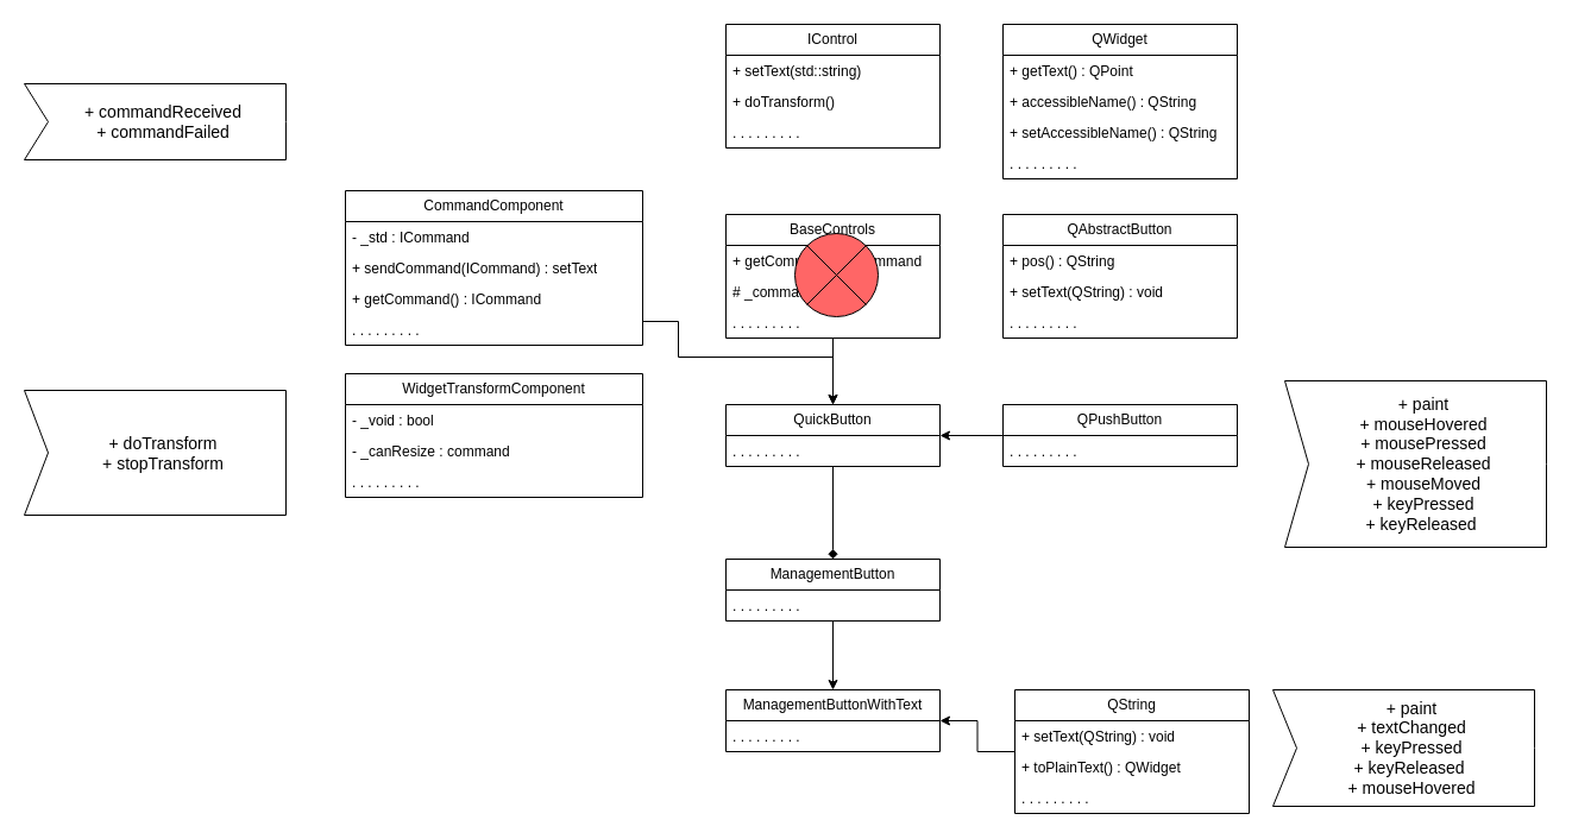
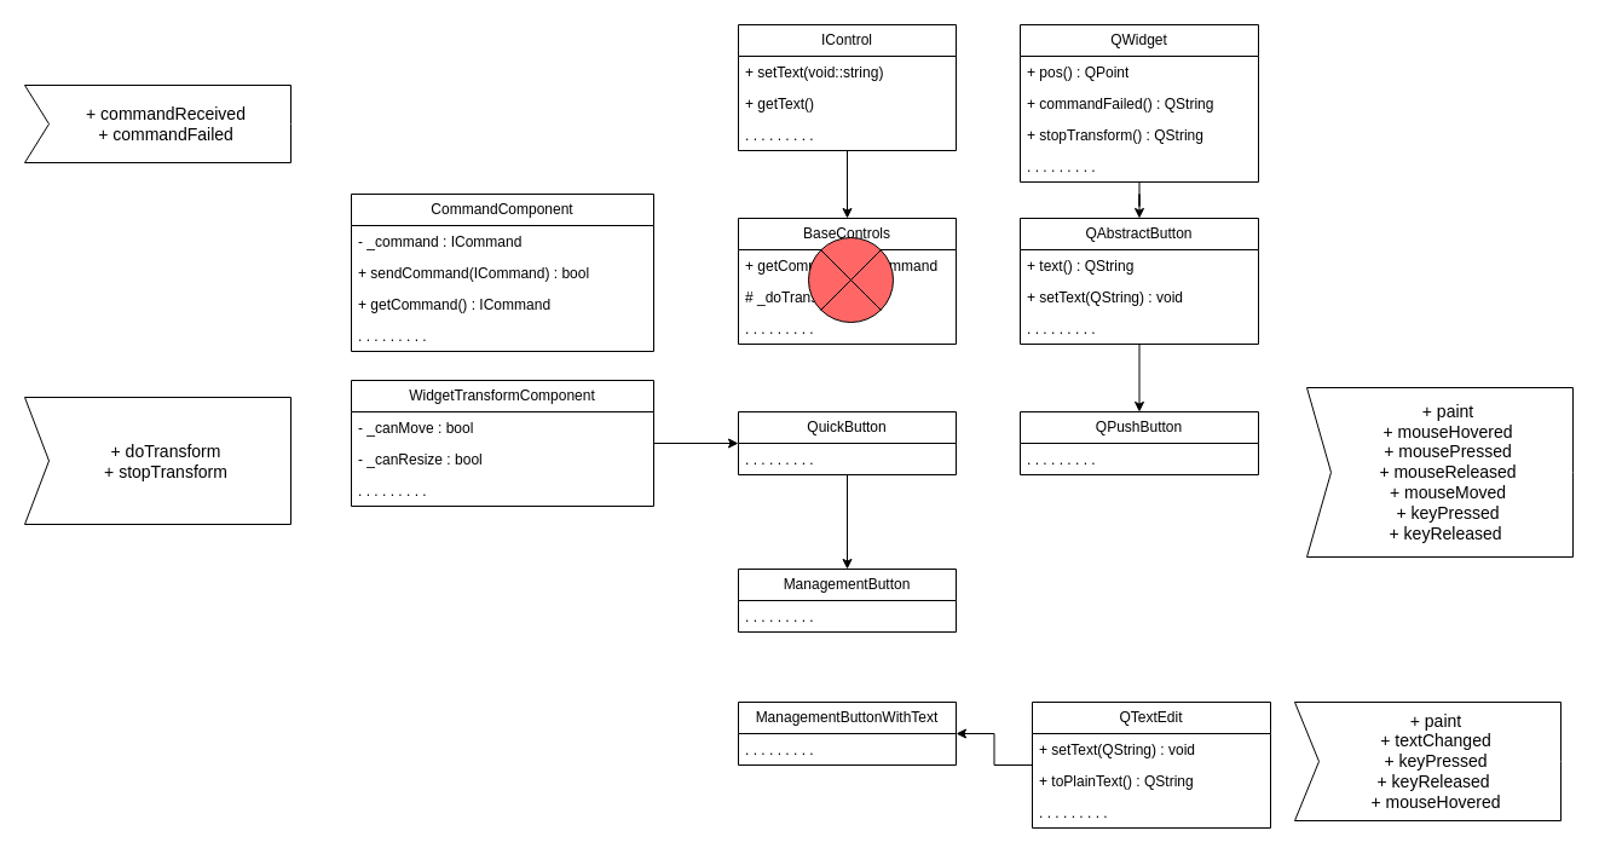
  <mxCell id="0" />
  <mxCell id="1" parent="0" />
+ <mxCell id="2" style="edgeStyle=orthogonalEdgeStyle;rounded=0;orthogonalLoop=1;jettySize=auto;html=1;" edge="1" parent="1" source="3" target="8"><mxGeometry relative="1" as="geometry" /></mxCell>
  <mxCell id="3" value="IControl" style="swimlane;fontStyle=0;childLayout=stackLayout;horizontal=1;startSize=26;fillColor=none;horizontalStack=0;resizeParent=1;resizeParentMax=0;resizeLast=0;collapsible=1;marginBottom=0;whiteSpace=wrap;html=1;" vertex="1" parent="1"><mxGeometry x="610" y="20" width="180" height="104" as="geometry" /></mxCell>
- <mxCell id="4" value="+ setText(std::string)" style="text;strokeColor=none;fillColor=none;align=left;verticalAlign=top;spacingLeft=4;spacingRight=4;overflow=hidden;rotatable=0;points=[[0,0.5],[1,0.5]];portConstraint=eastwest;whiteSpace=wrap;html=1;" vertex="1" parent="3"><mxGeometry y="26" width="180" height="26" as="geometry" /></mxCell>
- <mxCell id="5" value="+ doTransform()" style="text;strokeColor=none;fillColor=none;align=left;verticalAlign=top;spacingLeft=4;spacingRight=4;overflow=hidden;rotatable=0;points=[[0,0.5],[1,0.5]];portConstraint=eastwest;whiteSpace=wrap;html=1;" vertex="1" parent="3"><mxGeometry y="52" width="180" height="26" as="geometry" /></mxCell>
+ <mxCell id="4" value="+ setText(void::string)" style="text;strokeColor=none;fillColor=none;align=left;verticalAlign=top;spacingLeft=4;spacingRight=4;overflow=hidden;rotatable=0;points=[[0,0.5],[1,0.5]];portConstraint=eastwest;whiteSpace=wrap;html=1;" vertex="1" parent="3"><mxGeometry y="26" width="180" height="26" as="geometry" /></mxCell>
+ <mxCell id="5" value="+ getText()" style="text;strokeColor=none;fillColor=none;align=left;verticalAlign=top;spacingLeft=4;spacingRight=4;overflow=hidden;rotatable=0;points=[[0,0.5],[1,0.5]];portConstraint=eastwest;whiteSpace=wrap;html=1;" vertex="1" parent="3"><mxGeometry y="52" width="180" height="26" as="geometry" /></mxCell>
  <mxCell id="6" value=". . . . . . . . ." style="text;strokeColor=none;fillColor=none;align=left;verticalAlign=top;spacingLeft=4;spacingRight=4;overflow=hidden;rotatable=0;points=[[0,0.5],[1,0.5]];portConstraint=eastwest;whiteSpace=wrap;html=1;" vertex="1" parent="3"><mxGeometry y="78" width="180" height="26" as="geometry" /></mxCell>
- <mxCell id="7" style="edgeStyle=orthogonalEdgeStyle;rounded=0;orthogonalLoop=1;jettySize=auto;html=1;" edge="1" parent="1" source="8" target="13"><mxGeometry relative="1" as="geometry" /></mxCell>
  <mxCell id="8" value="BaseControls" style="swimlane;fontStyle=0;childLayout=stackLayout;horizontal=1;startSize=26;fillColor=none;horizontalStack=0;resizeParent=1;resizeParentMax=0;resizeLast=0;collapsible=1;marginBottom=0;whiteSpace=wrap;html=1;" vertex="1" parent="1"><mxGeometry x="610" y="180" width="180" height="104" as="geometry" /></mxCell>
  <mxCell id="9" value="+ getCommand() : ICommand" style="text;strokeColor=none;fillColor=none;align=left;verticalAlign=top;spacingLeft=4;spacingRight=4;overflow=hidden;rotatable=0;points=[[0,0.5],[1,0.5]];portConstraint=eastwest;whiteSpace=wrap;html=1;" vertex="1" parent="8"><mxGeometry y="26" width="180" height="26" as="geometry" /></mxCell>
- <mxCell id="10" value="# _command" style="text;strokeColor=none;fillColor=none;align=left;verticalAlign=top;spacingLeft=4;spacingRight=4;overflow=hidden;rotatable=0;points=[[0,0.5],[1,0.5]];portConstraint=eastwest;whiteSpace=wrap;html=1;" vertex="1" parent="8"><mxGeometry y="52" width="180" height="26" as="geometry" /></mxCell>
+ <mxCell id="10" value="# _doTransform" style="text;strokeColor=none;fillColor=none;align=left;verticalAlign=top;spacingLeft=4;spacingRight=4;overflow=hidden;rotatable=0;points=[[0,0.5],[1,0.5]];portConstraint=eastwest;whiteSpace=wrap;html=1;" vertex="1" parent="8"><mxGeometry y="52" width="180" height="26" as="geometry" /></mxCell>
  <mxCell id="11" value=". . . . . . . . ." style="text;strokeColor=none;fillColor=none;align=left;verticalAlign=top;spacingLeft=4;spacingRight=4;overflow=hidden;rotatable=0;points=[[0,0.5],[1,0.5]];portConstraint=eastwest;whiteSpace=wrap;html=1;" vertex="1" parent="8"><mxGeometry y="78" width="180" height="26" as="geometry" /></mxCell>
- <mxCell id="12" style="edgeStyle=orthogonalEdgeStyle;rounded=0;orthogonalLoop=1;jettySize=auto;html=1;endArrow=diamond;" edge="1" parent="1" source="13" target="16"><mxGeometry relative="1" as="geometry" /></mxCell>
+ <mxCell id="12" style="edgeStyle=orthogonalEdgeStyle;rounded=0;orthogonalLoop=1;jettySize=auto;html=1;" edge="1" parent="1" source="13" target="16"><mxGeometry relative="1" as="geometry" /></mxCell>
  <mxCell id="13" value="QuickButton" style="swimlane;fontStyle=0;childLayout=stackLayout;horizontal=1;startSize=26;fillColor=none;horizontalStack=0;resizeParent=1;resizeParentMax=0;resizeLast=0;collapsible=1;marginBottom=0;whiteSpace=wrap;html=1;" vertex="1" parent="1"><mxGeometry x="610" y="340" width="180" height="52" as="geometry" /></mxCell>
  <mxCell id="14" value=". . . . . . . . ." style="text;strokeColor=none;fillColor=none;align=left;verticalAlign=top;spacingLeft=4;spacingRight=4;overflow=hidden;rotatable=0;points=[[0,0.5],[1,0.5]];portConstraint=eastwest;whiteSpace=wrap;html=1;" vertex="1" parent="13"><mxGeometry y="26" width="180" height="26" as="geometry" /></mxCell>
- <mxCell id="15" style="edgeStyle=orthogonalEdgeStyle;rounded=0;orthogonalLoop=1;jettySize=auto;html=1;" edge="1" parent="1" source="16" target="37"><mxGeometry relative="1" as="geometry" /></mxCell>
  <mxCell id="16" value="ManagementButton" style="swimlane;fontStyle=0;childLayout=stackLayout;horizontal=1;startSize=26;fillColor=none;horizontalStack=0;resizeParent=1;resizeParentMax=0;resizeLast=0;collapsible=1;marginBottom=0;whiteSpace=wrap;html=1;" vertex="1" parent="1"><mxGeometry x="610" y="470" width="180" height="52" as="geometry" /></mxCell>
  <mxCell id="17" value=". . . . . . . . ." style="text;strokeColor=none;fillColor=none;align=left;verticalAlign=top;spacingLeft=4;spacingRight=4;overflow=hidden;rotatable=0;points=[[0,0.5],[1,0.5]];portConstraint=eastwest;whiteSpace=wrap;html=1;" vertex="1" parent="16"><mxGeometry y="26" width="180" height="26" as="geometry" /></mxCell>
- <mxCell id="18" style="edgeStyle=orthogonalEdgeStyle;rounded=0;orthogonalLoop=1;jettySize=auto;html=1;" edge="1" parent="1" source="19" target="13"><mxGeometry relative="1" as="geometry" /></mxCell>
  <mxCell id="19" value="QPushButton" style="swimlane;fontStyle=0;childLayout=stackLayout;horizontal=1;startSize=26;fillColor=none;horizontalStack=0;resizeParent=1;resizeParentMax=0;resizeLast=0;collapsible=1;marginBottom=0;whiteSpace=wrap;html=1;" vertex="1" parent="1"><mxGeometry x="843" y="340" width="197" height="52" as="geometry" /></mxCell>
  <mxCell id="20" value=". . . . . . . . ." style="text;strokeColor=none;fillColor=none;align=left;verticalAlign=top;spacingLeft=4;spacingRight=4;overflow=hidden;rotatable=0;points=[[0,0.5],[1,0.5]];portConstraint=eastwest;whiteSpace=wrap;html=1;" vertex="1" parent="19"><mxGeometry y="26" width="197" height="26" as="geometry" /></mxCell>
+ <mxCell id="21" style="edgeStyle=orthogonalEdgeStyle;rounded=0;orthogonalLoop=1;jettySize=auto;html=1;" edge="1" parent="1" source="22" target="19"><mxGeometry relative="1" as="geometry" /></mxCell>
  <mxCell id="22" value="QAbstractButton" style="swimlane;fontStyle=0;childLayout=stackLayout;horizontal=1;startSize=26;fillColor=none;horizontalStack=0;resizeParent=1;resizeParentMax=0;resizeLast=0;collapsible=1;marginBottom=0;whiteSpace=wrap;html=1;" vertex="1" parent="1"><mxGeometry x="843" y="180" width="197" height="104" as="geometry" /></mxCell>
- <mxCell id="23" value="+ pos() : QString" style="text;strokeColor=none;fillColor=none;align=left;verticalAlign=top;spacingLeft=4;spacingRight=4;overflow=hidden;rotatable=0;points=[[0,0.5],[1,0.5]];portConstraint=eastwest;whiteSpace=wrap;html=1;" vertex="1" parent="22"><mxGeometry y="26" width="197" height="26" as="geometry" /></mxCell>
+ <mxCell id="23" value="+ text() : QString" style="text;strokeColor=none;fillColor=none;align=left;verticalAlign=top;spacingLeft=4;spacingRight=4;overflow=hidden;rotatable=0;points=[[0,0.5],[1,0.5]];portConstraint=eastwest;whiteSpace=wrap;html=1;" vertex="1" parent="22"><mxGeometry y="26" width="197" height="26" as="geometry" /></mxCell>
  <mxCell id="24" value="+ setText(QString) : void" style="text;strokeColor=none;fillColor=none;align=left;verticalAlign=top;spacingLeft=4;spacingRight=4;overflow=hidden;rotatable=0;points=[[0,0.5],[1,0.5]];portConstraint=eastwest;whiteSpace=wrap;html=1;" vertex="1" parent="22"><mxGeometry y="52" width="197" height="26" as="geometry" /></mxCell>
  <mxCell id="25" value=". . . . . . . . ." style="text;strokeColor=none;fillColor=none;align=left;verticalAlign=top;spacingLeft=4;spacingRight=4;overflow=hidden;rotatable=0;points=[[0,0.5],[1,0.5]];portConstraint=eastwest;whiteSpace=wrap;html=1;" vertex="1" parent="22"><mxGeometry y="78" width="197" height="26" as="geometry" /></mxCell>
+ <mxCell id="26" style="edgeStyle=orthogonalEdgeStyle;rounded=0;orthogonalLoop=1;jettySize=auto;html=1;" edge="1" parent="1" source="27" target="22"><mxGeometry relative="1" as="geometry" /></mxCell>
  <mxCell id="27" value="QWidget" style="swimlane;fontStyle=0;childLayout=stackLayout;horizontal=1;startSize=26;fillColor=none;horizontalStack=0;resizeParent=1;resizeParentMax=0;resizeLast=0;collapsible=1;marginBottom=0;whiteSpace=wrap;html=1;" vertex="1" parent="1"><mxGeometry x="843" y="20" width="197" height="130" as="geometry" /></mxCell>
- <mxCell id="28" value="+ getText() : QPoint" style="text;strokeColor=none;fillColor=none;align=left;verticalAlign=top;spacingLeft=4;spacingRight=4;overflow=hidden;rotatable=0;points=[[0,0.5],[1,0.5]];portConstraint=eastwest;whiteSpace=wrap;html=1;" vertex="1" parent="27"><mxGeometry y="26" width="197" height="26" as="geometry" /></mxCell>
- <mxCell id="29" value="+&amp;nbsp;accessibleName() : QString" style="text;strokeColor=none;fillColor=none;align=left;verticalAlign=top;spacingLeft=4;spacingRight=4;overflow=hidden;rotatable=0;points=[[0,0.5],[1,0.5]];portConstraint=eastwest;whiteSpace=wrap;html=1;" vertex="1" parent="27"><mxGeometry y="52" width="197" height="26" as="geometry" /></mxCell>
- <mxCell id="30" value="+ setAccessibleName() : QString" style="text;strokeColor=none;fillColor=none;align=left;verticalAlign=top;spacingLeft=4;spacingRight=4;overflow=hidden;rotatable=0;points=[[0,0.5],[1,0.5]];portConstraint=eastwest;whiteSpace=wrap;html=1;" vertex="1" parent="27"><mxGeometry y="78" width="197" height="26" as="geometry" /></mxCell>
+ <mxCell id="28" value="+ pos() : QPoint" style="text;strokeColor=none;fillColor=none;align=left;verticalAlign=top;spacingLeft=4;spacingRight=4;overflow=hidden;rotatable=0;points=[[0,0.5],[1,0.5]];portConstraint=eastwest;whiteSpace=wrap;html=1;" vertex="1" parent="27"><mxGeometry y="26" width="197" height="26" as="geometry" /></mxCell>
+ <mxCell id="29" value="+&amp;nbsp;commandFailed() : QString" style="text;strokeColor=none;fillColor=none;align=left;verticalAlign=top;spacingLeft=4;spacingRight=4;overflow=hidden;rotatable=0;points=[[0,0.5],[1,0.5]];portConstraint=eastwest;whiteSpace=wrap;html=1;" vertex="1" parent="27"><mxGeometry y="52" width="197" height="26" as="geometry" /></mxCell>
+ <mxCell id="30" value="+ stopTransform() : QString" style="text;strokeColor=none;fillColor=none;align=left;verticalAlign=top;spacingLeft=4;spacingRight=4;overflow=hidden;rotatable=0;points=[[0,0.5],[1,0.5]];portConstraint=eastwest;whiteSpace=wrap;html=1;" vertex="1" parent="27"><mxGeometry y="78" width="197" height="26" as="geometry" /></mxCell>
  <mxCell id="31" value=". . . . . . . . ." style="text;strokeColor=none;fillColor=none;align=left;verticalAlign=top;spacingLeft=4;spacingRight=4;overflow=hidden;rotatable=0;points=[[0,0.5],[1,0.5]];portConstraint=eastwest;whiteSpace=wrap;html=1;" vertex="1" parent="27"><mxGeometry y="104" width="197" height="26" as="geometry" /></mxCell>
+ <mxCell id="32" style="edgeStyle=orthogonalEdgeStyle;rounded=0;orthogonalLoop=1;jettySize=auto;html=1;" edge="1" parent="1" source="33" target="13"><mxGeometry relative="1" as="geometry" /></mxCell>
  <mxCell id="33" value="WidgetTransformComponent" style="swimlane;fontStyle=0;childLayout=stackLayout;horizontal=1;startSize=26;fillColor=none;horizontalStack=0;resizeParent=1;resizeParentMax=0;resizeLast=0;collapsible=1;marginBottom=0;whiteSpace=wrap;html=1;" vertex="1" parent="1"><mxGeometry x="290" y="314" width="250" height="104" as="geometry" /></mxCell>
- <mxCell id="34" value="- _void : bool" style="text;strokeColor=none;fillColor=none;align=left;verticalAlign=top;spacingLeft=4;spacingRight=4;overflow=hidden;rotatable=0;points=[[0,0.5],[1,0.5]];portConstraint=eastwest;whiteSpace=wrap;html=1;" vertex="1" parent="33"><mxGeometry y="26" width="250" height="26" as="geometry" /></mxCell>
- <mxCell id="35" value="- _canResize : command" style="text;strokeColor=none;fillColor=none;align=left;verticalAlign=top;spacingLeft=4;spacingRight=4;overflow=hidden;rotatable=0;points=[[0,0.5],[1,0.5]];portConstraint=eastwest;whiteSpace=wrap;html=1;" vertex="1" parent="33"><mxGeometry y="52" width="250" height="26" as="geometry" /></mxCell>
+ <mxCell id="34" value="- _canMove : bool" style="text;strokeColor=none;fillColor=none;align=left;verticalAlign=top;spacingLeft=4;spacingRight=4;overflow=hidden;rotatable=0;points=[[0,0.5],[1,0.5]];portConstraint=eastwest;whiteSpace=wrap;html=1;" vertex="1" parent="33"><mxGeometry y="26" width="250" height="26" as="geometry" /></mxCell>
+ <mxCell id="35" value="- _canResize : bool" style="text;strokeColor=none;fillColor=none;align=left;verticalAlign=top;spacingLeft=4;spacingRight=4;overflow=hidden;rotatable=0;points=[[0,0.5],[1,0.5]];portConstraint=eastwest;whiteSpace=wrap;html=1;" vertex="1" parent="33"><mxGeometry y="52" width="250" height="26" as="geometry" /></mxCell>
  <mxCell id="36" value=". . . . . . . . ." style="text;strokeColor=none;fillColor=none;align=left;verticalAlign=top;spacingLeft=4;spacingRight=4;overflow=hidden;rotatable=0;points=[[0,0.5],[1,0.5]];portConstraint=eastwest;whiteSpace=wrap;html=1;" vertex="1" parent="33"><mxGeometry y="78" width="250" height="26" as="geometry" /></mxCell>
  <mxCell id="37" value="ManagementButtonWithText" style="swimlane;fontStyle=0;childLayout=stackLayout;horizontal=1;startSize=26;fillColor=none;horizontalStack=0;resizeParent=1;resizeParentMax=0;resizeLast=0;collapsible=1;marginBottom=0;whiteSpace=wrap;html=1;" vertex="1" parent="1"><mxGeometry x="610" y="580" width="180" height="52" as="geometry" /></mxCell>
  <mxCell id="38" value=". . . . . . . . ." style="text;strokeColor=none;fillColor=none;align=left;verticalAlign=top;spacingLeft=4;spacingRight=4;overflow=hidden;rotatable=0;points=[[0,0.5],[1,0.5]];portConstraint=eastwest;whiteSpace=wrap;html=1;" vertex="1" parent="37"><mxGeometry y="26" width="180" height="26" as="geometry" /></mxCell>
  <mxCell id="39" style="edgeStyle=orthogonalEdgeStyle;rounded=0;orthogonalLoop=1;jettySize=auto;html=1;" edge="1" parent="1" source="40" target="37"><mxGeometry relative="1" as="geometry" /></mxCell>
- <mxCell id="40" value="QString" style="swimlane;fontStyle=0;childLayout=stackLayout;horizontal=1;startSize=26;fillColor=none;horizontalStack=0;resizeParent=1;resizeParentMax=0;resizeLast=0;collapsible=1;marginBottom=0;whiteSpace=wrap;html=1;" vertex="1" parent="1"><mxGeometry x="853" y="580" width="197" height="104" as="geometry" /></mxCell>
+ <mxCell id="40" value="QTextEdit" style="swimlane;fontStyle=0;childLayout=stackLayout;horizontal=1;startSize=26;fillColor=none;horizontalStack=0;resizeParent=1;resizeParentMax=0;resizeLast=0;collapsible=1;marginBottom=0;whiteSpace=wrap;html=1;" vertex="1" parent="1"><mxGeometry x="853" y="580" width="197" height="104" as="geometry" /></mxCell>
  <mxCell id="41" value="+ setText(QString) : void" style="text;strokeColor=none;fillColor=none;align=left;verticalAlign=top;spacingLeft=4;spacingRight=4;overflow=hidden;rotatable=0;points=[[0,0.5],[1,0.5]];portConstraint=eastwest;whiteSpace=wrap;html=1;" vertex="1" parent="40"><mxGeometry y="26" width="197" height="26" as="geometry" /></mxCell>
- <mxCell id="42" value="+ toPlainText() : QWidget" style="text;strokeColor=none;fillColor=none;align=left;verticalAlign=top;spacingLeft=4;spacingRight=4;overflow=hidden;rotatable=0;points=[[0,0.5],[1,0.5]];portConstraint=eastwest;whiteSpace=wrap;html=1;" vertex="1" parent="40"><mxGeometry y="52" width="197" height="26" as="geometry" /></mxCell>
+ <mxCell id="42" value="+ toPlainText() : QString" style="text;strokeColor=none;fillColor=none;align=left;verticalAlign=top;spacingLeft=4;spacingRight=4;overflow=hidden;rotatable=0;points=[[0,0.5],[1,0.5]];portConstraint=eastwest;whiteSpace=wrap;html=1;" vertex="1" parent="40"><mxGeometry y="52" width="197" height="26" as="geometry" /></mxCell>
  <mxCell id="43" value=". . . . . . . . ." style="text;strokeColor=none;fillColor=none;align=left;verticalAlign=top;spacingLeft=4;spacingRight=4;overflow=hidden;rotatable=0;points=[[0,0.5],[1,0.5]];portConstraint=eastwest;whiteSpace=wrap;html=1;" vertex="1" parent="40"><mxGeometry y="78" width="197" height="26" as="geometry" /></mxCell>
  <mxCell id="44" value="+ paint&lt;br&gt;+ textChanged&lt;br&gt;+ keyPressed&lt;br&gt;+ keyReleased&amp;nbsp;&lt;br&gt;+ mouseHovered" style="html=1;shape=mxgraph.infographic.ribbonSimple;notch1=20;notch2=0;align=center;verticalAlign=middle;fontSize=14;fontStyle=0;fillColor=#FFFFFF;flipH=0;spacingRight=0;spacingLeft=14;whiteSpace=wrap;" vertex="1" parent="1"><mxGeometry x="1070" y="580" width="220" height="98" as="geometry" /></mxCell>
  <mxCell id="45" value="+ paint&lt;br&gt;+ mouseHovered&lt;br&gt;+ mousePressed&lt;br&gt;+ mouseReleased&lt;br&gt;+ mouseMoved&lt;br style=&quot;border-color: var(--border-color);&quot;&gt;+ keyPressed&lt;br style=&quot;border-color: var(--border-color);&quot;&gt;+ keyReleased&amp;nbsp;" style="html=1;shape=mxgraph.infographic.ribbonSimple;notch1=20;notch2=0;align=center;verticalAlign=middle;fontSize=14;fontStyle=0;fillColor=#FFFFFF;flipH=0;spacingRight=0;spacingLeft=14;whiteSpace=wrap;" vertex="1" parent="1"><mxGeometry x="1080" y="320" width="220" height="140" as="geometry" /></mxCell>
  <mxCell id="46" value="+ doTransform&lt;br&gt;+ stopTransform" style="html=1;shape=mxgraph.infographic.ribbonSimple;notch1=20;notch2=0;align=center;verticalAlign=middle;fontSize=14;fontStyle=0;fillColor=#FFFFFF;flipH=0;spacingRight=0;spacingLeft=14;whiteSpace=wrap;" vertex="1" parent="1"><mxGeometry x="20" y="328" width="220" height="105" as="geometry" /></mxCell>
- <mxCell id="47" style="edgeStyle=orthogonalEdgeStyle;rounded=0;orthogonalLoop=1;jettySize=auto;html=1;" edge="1" parent="1" source="48" target="13"><mxGeometry relative="1" as="geometry"><Array as="points"><mxPoint x="570" y="270" /><mxPoint x="570" y="300" /><mxPoint x="700" y="300" /></Array></mxGeometry></mxCell>
  <mxCell id="48" value="CommandComponent" style="swimlane;fontStyle=0;childLayout=stackLayout;horizontal=1;startSize=26;fillColor=none;horizontalStack=0;resizeParent=1;resizeParentMax=0;resizeLast=0;collapsible=1;marginBottom=0;whiteSpace=wrap;html=1;" vertex="1" parent="1"><mxGeometry x="290" y="160" width="250" height="130" as="geometry" /></mxCell>
- <mxCell id="49" value="- _std : ICommand" style="text;strokeColor=none;fillColor=none;align=left;verticalAlign=top;spacingLeft=4;spacingRight=4;overflow=hidden;rotatable=0;points=[[0,0.5],[1,0.5]];portConstraint=eastwest;whiteSpace=wrap;html=1;" vertex="1" parent="48"><mxGeometry y="26" width="250" height="26" as="geometry" /></mxCell>
- <mxCell id="50" value="+ sendCommand(ICommand) : setText" style="text;strokeColor=none;fillColor=none;align=left;verticalAlign=top;spacingLeft=4;spacingRight=4;overflow=hidden;rotatable=0;points=[[0,0.5],[1,0.5]];portConstraint=eastwest;whiteSpace=wrap;html=1;" vertex="1" parent="48"><mxGeometry y="52" width="250" height="26" as="geometry" /></mxCell>
+ <mxCell id="49" value="- _command : ICommand" style="text;strokeColor=none;fillColor=none;align=left;verticalAlign=top;spacingLeft=4;spacingRight=4;overflow=hidden;rotatable=0;points=[[0,0.5],[1,0.5]];portConstraint=eastwest;whiteSpace=wrap;html=1;" vertex="1" parent="48"><mxGeometry y="26" width="250" height="26" as="geometry" /></mxCell>
+ <mxCell id="50" value="+ sendCommand(ICommand) : bool" style="text;strokeColor=none;fillColor=none;align=left;verticalAlign=top;spacingLeft=4;spacingRight=4;overflow=hidden;rotatable=0;points=[[0,0.5],[1,0.5]];portConstraint=eastwest;whiteSpace=wrap;html=1;" vertex="1" parent="48"><mxGeometry y="52" width="250" height="26" as="geometry" /></mxCell>
  <mxCell id="51" value="+ getCommand() : ICommand" style="text;strokeColor=none;fillColor=none;align=left;verticalAlign=top;spacingLeft=4;spacingRight=4;overflow=hidden;rotatable=0;points=[[0,0.5],[1,0.5]];portConstraint=eastwest;whiteSpace=wrap;html=1;" vertex="1" parent="48"><mxGeometry y="78" width="250" height="26" as="geometry" /></mxCell>
  <mxCell id="52" value=". . . . . . . . ." style="text;strokeColor=none;fillColor=none;align=left;verticalAlign=top;spacingLeft=4;spacingRight=4;overflow=hidden;rotatable=0;points=[[0,0.5],[1,0.5]];portConstraint=eastwest;whiteSpace=wrap;html=1;" vertex="1" parent="48"><mxGeometry y="104" width="250" height="26" as="geometry" /></mxCell>
  <mxCell id="53" value="+ commandReceived&lt;br&gt;+ commandFailed" style="html=1;shape=mxgraph.infographic.ribbonSimple;notch1=20;notch2=0;align=center;verticalAlign=middle;fontSize=14;fontStyle=0;fillColor=#FFFFFF;flipH=0;spacingRight=0;spacingLeft=14;whiteSpace=wrap;" vertex="1" parent="1"><mxGeometry x="20" y="70" width="220" height="64" as="geometry" /></mxCell>
  <mxCell id="54" value="" style="verticalLabelPosition=bottom;verticalAlign=top;html=1;shape=mxgraph.flowchart.or;fillColor=#FF6666;" vertex="1" parent="1"><mxGeometry x="668" y="196" width="70" height="70" as="geometry" /></mxCell>
